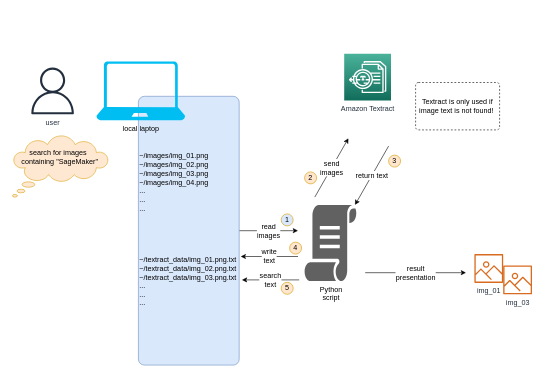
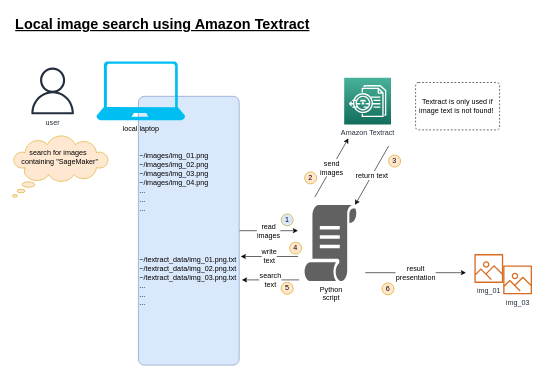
  <mxCell id="0" />
  <mxCell id="1" parent="0" />
  <mxCell id="2" value="read&lt;br&gt;images" style="edgeStyle=none;rounded=0;orthogonalLoop=1;jettySize=auto;html=1;fontSize=12;" edge="1" parent="1" source="3"><mxGeometry relative="1" as="geometry"><mxPoint x="496" y="384" as="targetPoint" /></mxGeometry></mxCell>
  <mxCell id="3" value="&lt;br&gt;&lt;br&gt;&lt;br&gt;&lt;br&gt;&lt;br&gt;&lt;br&gt;~/images/img_01.png&lt;br&gt;~/images/img_02.png&lt;br&gt;~/images/img_03.png&lt;br&gt;~/images/img_04.png&lt;br&gt;...&lt;br&gt;...&lt;br&gt;...&lt;br&gt;&lt;br&gt;&lt;br&gt;&lt;br&gt;&lt;br&gt;&lt;br&gt;~/textract_data/img_01.png.txt&lt;br&gt;~/textract_data/img_02.png.txt&lt;br&gt;~/textract_data/img_03.png.txt&lt;br&gt;...&lt;br&gt;...&lt;br&gt;...&lt;br&gt;" style="rounded=1;whiteSpace=wrap;html=1;fillColor=#dae8fc;strokeColor=#6c8ebf;arcSize=6;align=left;verticalAlign=top;" parent="1" vertex="1"><mxGeometry x="230" y="160" width="168" height="448" as="geometry" /></mxCell>
+ <mxCell id="4" value="&lt;h1&gt;&lt;u&gt;Local image search using Amazon Textract&lt;/u&gt;&lt;/h1&gt;" style="text;html=1;strokeColor=none;fillColor=none;spacing=5;spacingTop=-20;whiteSpace=wrap;overflow=hidden;rounded=0;" parent="1" vertex="1"><mxGeometry x="20" y="20" width="518" height="56" as="geometry" /></mxCell>
  <mxCell id="5" value="local laptop" style="verticalLabelPosition=bottom;html=1;verticalAlign=top;align=center;strokeColor=none;fillColor=#00BEF2;shape=mxgraph.azure.laptop;pointerEvents=1;" parent="1" vertex="1"><mxGeometry x="160" y="102" width="148" height="98" as="geometry" /></mxCell>
  <mxCell id="6" value="user" style="sketch=0;outlineConnect=0;fontColor=#232F3E;gradientColor=none;fillColor=#232F3E;strokeColor=none;dashed=0;verticalLabelPosition=bottom;verticalAlign=top;align=center;html=1;fontSize=12;fontStyle=0;aspect=fixed;pointerEvents=1;shape=mxgraph.aws4.user;" parent="1" vertex="1"><mxGeometry x="48" y="112" width="78" height="78" as="geometry" /></mxCell>
- <mxCell id="7" value="Amazon Textract" style="sketch=0;points=[[0,0,0],[0.25,0,0],[0.5,0,0],[0.75,0,0],[1,0,0],[0,1,0],[0.25,1,0],[0.5,1,0],[0.75,1,0],[1,1,0],[0,0.25,0],[0,0.5,0],[0,0.75,0],[1,0.25,0],[1,0.5,0],[1,0.75,0]];outlineConnect=0;fontColor=#232F3E;gradientColor=#4AB29A;gradientDirection=north;fillColor=#116D5B;strokeColor=#ffffff;dashed=0;verticalLabelPosition=bottom;verticalAlign=top;align=center;html=1;fontSize=12;fontStyle=0;aspect=fixed;shape=mxgraph.aws4.resourceIcon;resIcon=mxgraph.aws4.textract;" parent="1" vertex="1"><mxGeometry x="573" y="89" width="78" height="78" as="geometry" /></mxCell>
+ <mxCell id="7" value="Amazon Textract" style="sketch=0;points=[[0,0,0],[0.25,0,0],[0.5,0,0],[0.75,0,0],[1,0,0],[0,1,0],[0.25,1,0],[0.5,1,0],[0.75,1,0],[1,1,0],[0,0.25,0],[0,0.5,0],[0,0.75,0],[1,0.25,0],[1,0.5,0],[1,0.75,0]];outlineConnect=0;fontColor=#232F3E;gradientColor=#4AB29A;gradientDirection=north;fillColor=#116D5B;strokeColor=#ffffff;dashed=0;verticalLabelPosition=bottom;verticalAlign=top;align=center;html=1;fontSize=12;fontStyle=0;aspect=fixed;shape=mxgraph.aws4.resourceIcon;resIcon=mxgraph.aws4.textract;" parent="1" vertex="1"><mxGeometry x="573" y="129" width="78" height="78" as="geometry" /></mxCell>
  <mxCell id="8" value="send&lt;br&gt;images" style="edgeStyle=none;rounded=0;orthogonalLoop=1;jettySize=auto;html=1;fontSize=12;" edge="1" parent="1"><mxGeometry relative="1" as="geometry"><mxPoint x="524" y="328" as="sourcePoint" /><mxPoint x="580" y="230" as="targetPoint" /></mxGeometry></mxCell>
  <mxCell id="9" value="Python&lt;br&gt;script" style="sketch=0;pointerEvents=1;shadow=0;dashed=0;html=1;strokeColor=none;fillColor=#505050;labelPosition=center;verticalLabelPosition=bottom;verticalAlign=top;outlineConnect=0;align=center;shape=mxgraph.office.concepts.script;fontSize=12;opacity=90;" vertex="1" parent="1"><mxGeometry x="507" y="341" width="87" height="127" as="geometry" /></mxCell>
  <mxCell id="10" value="return text" style="endArrow=classic;html=1;rounded=0;fontSize=12;" edge="1" parent="1"><mxGeometry width="50" height="50" relative="1" as="geometry"><mxPoint x="647" y="243" as="sourcePoint" /><mxPoint x="591" y="341" as="targetPoint" /></mxGeometry></mxCell>
  <mxCell id="11" value="write&lt;br&gt;text" style="endArrow=classic;html=1;rounded=0;fontSize=12;entryX=1.015;entryY=0.596;entryDx=0;entryDy=0;entryPerimeter=0;" edge="1" parent="1" target="3"><mxGeometry width="50" height="50" relative="1" as="geometry"><mxPoint x="496" y="427" as="sourcePoint" /><mxPoint x="588" y="342" as="targetPoint" /></mxGeometry></mxCell>
  <mxCell id="12" value="search&lt;br&gt;text" style="endArrow=classic;html=1;rounded=0;fontSize=12;entryX=1.015;entryY=0.596;entryDx=0;entryDy=0;entryPerimeter=0;" edge="1" parent="1"><mxGeometry width="50" height="50" relative="1" as="geometry"><mxPoint x="498" y="466" as="sourcePoint" /><mxPoint x="402.52" y="466.008" as="targetPoint" /></mxGeometry></mxCell>
  <mxCell id="13" value="1" style="ellipse;whiteSpace=wrap;html=1;fillColor=#dae8fc;strokeColor=#d79b00;" vertex="1" parent="1"><mxGeometry x="468" y="356" width="20" height="20" as="geometry" /></mxCell>
  <mxCell id="14" value="2&lt;span style=&quot;color: rgba(0 , 0 , 0 , 0) ; font-family: monospace ; font-size: 0px&quot;&gt;%3CmxGraphModel%3E%3Croot%3E%3CmxCell%20id%3D%220%22%2F%3E%3CmxCell%20id%3D%221%22%20parent%3D%220%22%2F%3E%3CmxCell%20id%3D%222%22%20value%3D%221%22%20style%3D%22ellipse%3BwhiteSpace%3Dwrap%3Bhtml%3D1%3BfillColor%3D%23ffe6cc%3BstrokeColor%3D%23d79b00%3B%22%20vertex%3D%221%22%20parent%3D%221%22%3E%3CmxGeometry%20x%3D%22476%22%20y%3D%22364%22%20width%3D%2220%22%20height%3D%2220%22%20as%3D%22geometry%22%2F%3E%3C%2FmxCell%3E%3C%2Froot%3E%3C%2FmxGraphModel%3E&lt;/span&gt;" style="ellipse;whiteSpace=wrap;html=1;fillColor=#ffe6cc;strokeColor=#d79b00;" vertex="1" parent="1"><mxGeometry x="507" y="286" width="20" height="20" as="geometry" /></mxCell>
  <mxCell id="15" value="3" style="ellipse;whiteSpace=wrap;html=1;fillColor=#ffe6cc;strokeColor=#d79b00;" vertex="1" parent="1"><mxGeometry x="647" y="258" width="20" height="20" as="geometry" /></mxCell>
  <mxCell id="16" value="4" style="ellipse;whiteSpace=wrap;html=1;fillColor=#ffe6cc;strokeColor=#d79b00;" vertex="1" parent="1"><mxGeometry x="482" y="403" width="20" height="20" as="geometry" /></mxCell>
  <mxCell id="17" value="5" style="ellipse;whiteSpace=wrap;html=1;fillColor=#ffe6cc;strokeColor=#d79b00;" vertex="1" parent="1"><mxGeometry x="468" y="470" width="20" height="20" as="geometry" /></mxCell>
  <mxCell id="18" value="&lt;font color=&quot;#000000&quot; style=&quot;font-size: 12px&quot;&gt;Textract is only used if image text is not found!&amp;nbsp;&lt;/font&gt;" style="rounded=1;whiteSpace=wrap;html=1;fontSize=12;align=center;verticalAlign=middle;arcSize=6;dashed=1;" vertex="1" parent="1"><mxGeometry x="692" y="137" width="140" height="79" as="geometry" /></mxCell>
+ <mxCell id="19" value="6" style="ellipse;whiteSpace=wrap;html=1;fillColor=#ffe6cc;strokeColor=#d79b00;" vertex="1" parent="1"><mxGeometry x="636" y="471" width="20" height="20" as="geometry" /></mxCell>
  <mxCell id="20" value="img_01" style="sketch=0;outlineConnect=0;fontColor=#232F3E;gradientColor=none;fillColor=#D45B07;strokeColor=none;dashed=0;verticalLabelPosition=bottom;verticalAlign=top;align=center;html=1;fontSize=12;fontStyle=0;aspect=fixed;pointerEvents=1;shape=mxgraph.aws4.container_registry_image;opacity=90;" vertex="1" parent="1"><mxGeometry x="790" y="423" width="48" height="48" as="geometry" /></mxCell>
  <mxCell id="21" value="img_03" style="sketch=0;outlineConnect=0;fontColor=#232F3E;gradientColor=none;fillColor=#D45B07;strokeColor=none;dashed=0;verticalLabelPosition=bottom;verticalAlign=top;align=center;html=1;fontSize=12;fontStyle=0;aspect=fixed;pointerEvents=1;shape=mxgraph.aws4.container_registry_image;opacity=90;" vertex="1" parent="1"><mxGeometry x="838" y="442" width="48" height="48" as="geometry" /></mxCell>
  <mxCell id="22" value="result&lt;br&gt;presentation" style="endArrow=classic;html=1;rounded=0;fontSize=12;" edge="1" parent="1"><mxGeometry width="50" height="50" relative="1" as="geometry"><mxPoint x="608" y="454" as="sourcePoint" /><mxPoint x="776" y="454" as="targetPoint" /></mxGeometry></mxCell>
  <mxCell id="23" value="&lt;br&gt;&amp;nbsp; &amp;nbsp; &amp;nbsp; &amp;nbsp; search for images&lt;br&gt;&amp;nbsp; &amp;nbsp; containing &quot;SageMaker&quot;" style="whiteSpace=wrap;html=1;shape=mxgraph.basic.cloud_callout;fontSize=12;align=left;verticalAlign=top;opacity=90;fillColor=#ffe6cc;strokeColor=#d79b00;" vertex="1" parent="1"><mxGeometry x="20" y="226" width="160" height="102" as="geometry" /></mxCell>
